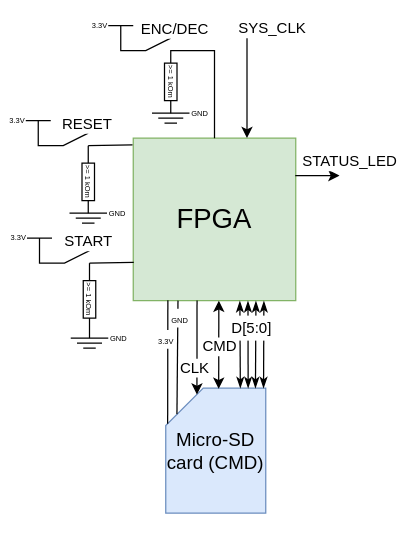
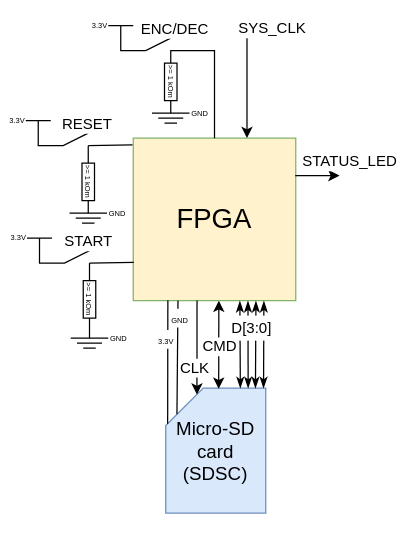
  <mxCell id="0" />
  <mxCell id="1" parent="0" />
- <mxCell id="2" value="&lt;font style=&quot;font-size: 15px;&quot;&gt;Micro-SD card (CMD)&lt;/font&gt;" style="shape=card;whiteSpace=wrap;html=1;fillColor=#dae8fc;strokeColor=#6c8ebf;" parent="1" vertex="1"><mxGeometry x="132" y="310" width="80" height="100" as="geometry" /></mxCell>
- <mxCell id="3" value="&lt;font style=&quot;font-size: 22px;&quot;&gt;FPGA&lt;/font&gt;" style="whiteSpace=wrap;html=1;aspect=fixed;fillColor=#d5e8d4;strokeColor=#82b366;" parent="1" vertex="1"><mxGeometry x="106" y="110" width="130" height="130" as="geometry" /></mxCell>
+ <mxCell id="2" value="&lt;font style=&quot;font-size: 15px;&quot;&gt;Micro-SD card (SDSC)&lt;/font&gt;" style="shape=card;whiteSpace=wrap;html=1;fillColor=#dae8fc;strokeColor=#6c8ebf;" parent="1" vertex="1"><mxGeometry x="132" y="310" width="80" height="100" as="geometry" /></mxCell>
+ <mxCell id="3" value="&lt;font style=&quot;font-size: 22px;&quot;&gt;FPGA&lt;/font&gt;" style="whiteSpace=wrap;html=1;aspect=fixed;fillColor=#fff2cc;strokeColor=#82b366;" parent="1" vertex="1"><mxGeometry x="106" y="110" width="130" height="130" as="geometry" /></mxCell>
  <mxCell id="4" value="" style="endArrow=classicThin;html=1;rounded=0;fontSize=22;entryX=0.804;entryY=1.003;entryDx=0;entryDy=0;exitX=0.978;exitY=0;exitDx=0;exitDy=0;exitPerimeter=0;startArrow=classicThin;startFill=1;endFill=1;entryPerimeter=0;" parent="1" source="2" edge="1"><mxGeometry width="50" height="50" relative="1" as="geometry"><mxPoint x="210.28" y="309.5" as="sourcePoint" /><mxPoint x="210.52" y="240.39" as="targetPoint" /></mxGeometry></mxCell>
  <mxCell id="5" value="" style="endArrow=classicThin;html=1;rounded=0;fontSize=22;entryX=0.755;entryY=1.003;entryDx=0;entryDy=0;exitX=0.897;exitY=0;exitDx=0;exitDy=0;exitPerimeter=0;startArrow=classicThin;startFill=1;endFill=1;entryPerimeter=0;" parent="1" source="2" target="3" edge="1"><mxGeometry width="50" height="50" relative="1" as="geometry"><mxPoint x="203.72" y="310.4" as="sourcePoint" /><mxPoint x="204.22" y="240.5" as="targetPoint" /></mxGeometry></mxCell>
  <mxCell id="6" value="" style="endArrow=classicThin;html=1;rounded=0;fontSize=22;exitX=0.824;exitY=0;exitDx=0;exitDy=0;exitPerimeter=0;startArrow=classicThin;startFill=1;endFill=1;entryX=0.706;entryY=1.003;entryDx=0;entryDy=0;entryPerimeter=0;" parent="1" source="2" edge="1"><mxGeometry width="50" height="50" relative="1" as="geometry"><mxPoint x="197.88" y="309.8" as="sourcePoint" /><mxPoint x="197.78" y="240.39" as="targetPoint" /></mxGeometry></mxCell>
  <mxCell id="7" value="" style="endArrow=classicThin;html=1;rounded=0;fontSize=22;entryX=0.656;entryY=1.003;entryDx=0;entryDy=0;exitX=0.746;exitY=0;exitDx=0;exitDy=0;exitPerimeter=0;startArrow=classicThin;startFill=1;endFill=1;entryPerimeter=0;" parent="1" source="2" target="3" edge="1"><mxGeometry width="50" height="50" relative="1" as="geometry"><mxPoint x="191.68" y="309.6" as="sourcePoint" /><mxPoint x="191.22" y="240.5" as="targetPoint" /></mxGeometry></mxCell>
- <mxCell id="8" value="D[5:0]" style="text;html=1;strokeColor=none;fillColor=default;align=center;verticalAlign=middle;whiteSpace=wrap;rounded=0;fontSize=12;" parent="1" vertex="1"><mxGeometry x="181" y="252" width="40" height="20" as="geometry" /></mxCell>
+ <mxCell id="8" value="D[3:0]" style="text;html=1;strokeColor=none;fillColor=default;align=center;verticalAlign=middle;whiteSpace=wrap;rounded=0;fontSize=12;" parent="1" vertex="1"><mxGeometry x="181" y="252" width="40" height="20" as="geometry" /></mxCell>
  <mxCell id="9" value="" style="endArrow=classic;html=1;rounded=0;fontSize=12;exitX=0.392;exitY=0.005;exitDx=0;exitDy=0;exitPerimeter=0;entryX=0.442;entryY=1;entryDx=0;entryDy=0;entryPerimeter=0;startArrow=classic;startFill=1;endFill=1;" parent="1" edge="1"><mxGeometry width="50" height="50" relative="1" as="geometry"><mxPoint x="174.36" y="310.5" as="sourcePoint" /><mxPoint x="174.46" y="240" as="targetPoint" /></mxGeometry></mxCell>
  <mxCell id="10" value="CMD" style="edgeLabel;html=1;align=center;verticalAlign=middle;resizable=0;points=[];fontSize=12;" parent="9" vertex="1" connectable="0"><mxGeometry x="0.102" relative="1" as="geometry"><mxPoint y="5" as="offset" /></mxGeometry></mxCell>
  <mxCell id="11" value="" style="endArrow=none;html=1;rounded=0;fontSize=12;exitX=0.312;exitY=0.051;exitDx=0;exitDy=0;exitPerimeter=0;entryX=0.331;entryY=0.999;entryDx=0;entryDy=0;entryPerimeter=0;startArrow=classic;startFill=1;" parent="1" source="2" edge="1"><mxGeometry width="50" height="50" relative="1" as="geometry"><mxPoint x="156.96" y="313" as="sourcePoint" /><mxPoint x="157.03" y="239.87" as="targetPoint" /></mxGeometry></mxCell>
  <mxCell id="12" value="CLK" style="edgeLabel;html=1;align=center;verticalAlign=middle;resizable=0;points=[];fontSize=12;" parent="11" vertex="1" connectable="0"><mxGeometry x="0.102" relative="1" as="geometry"><mxPoint x="-2" y="19" as="offset" /></mxGeometry></mxCell>
  <mxCell id="13" value="" style="endArrow=none;html=1;rounded=0;fontSize=12;entryX=0.331;entryY=0.999;entryDx=0;entryDy=0;entryPerimeter=0;exitX=0.112;exitY=0.208;exitDx=0;exitDy=0;exitPerimeter=0;" parent="1" source="2" edge="1"><mxGeometry width="50" height="50" relative="1" as="geometry"><mxPoint x="141" y="330" as="sourcePoint" /><mxPoint x="141.79" y="240" as="targetPoint" /></mxGeometry></mxCell>
  <mxCell id="14" value="&lt;font style=&quot;font-size: 6px;&quot;&gt;GND&lt;/font&gt;" style="edgeLabel;html=1;align=center;verticalAlign=middle;resizable=0;points=[];fontSize=12;" parent="13" vertex="1" connectable="0"><mxGeometry x="0.102" relative="1" as="geometry"><mxPoint x="1" y="-27" as="offset" /></mxGeometry></mxCell>
  <mxCell id="15" value="" style="endArrow=none;html=1;rounded=0;fontSize=12;exitX=0.019;exitY=0.285;exitDx=0;exitDy=0;exitPerimeter=0;entryX=0.213;entryY=0.997;entryDx=0;entryDy=0;entryPerimeter=0;" parent="1" source="2" target="3" edge="1"><mxGeometry width="50" height="50" relative="1" as="geometry"><mxPoint x="132" y="323.73" as="sourcePoint" /><mxPoint x="132.79" y="240" as="targetPoint" /></mxGeometry></mxCell>
  <mxCell id="16" value="&lt;font style=&quot;font-size: 6px;&quot;&gt;3.3V&lt;/font&gt;" style="edgeLabel;html=1;align=center;verticalAlign=middle;resizable=0;points=[];fontSize=12;" parent="15" vertex="1" connectable="0"><mxGeometry x="0.102" relative="1" as="geometry"><mxPoint x="-2" y="-14" as="offset" /></mxGeometry></mxCell>
  <mxCell id="17" value="" style="endArrow=none;html=1;rounded=0;fontSize=6;entryX=0.003;entryY=0.765;entryDx=0;entryDy=0;entryPerimeter=0;" parent="1" target="3" edge="1"><mxGeometry width="50" height="50" relative="1" as="geometry"><mxPoint x="71" y="210" as="sourcePoint" /><mxPoint x="111" y="180" as="targetPoint" /></mxGeometry></mxCell>
  <mxCell id="18" value="" style="endArrow=none;html=1;rounded=0;fontSize=6;" parent="1" edge="1"><mxGeometry width="50" height="50" relative="1" as="geometry"><mxPoint x="21" y="190" as="sourcePoint" /><mxPoint x="71" y="200" as="targetPoint" /><Array as="points"><mxPoint x="41" y="190" /><mxPoint x="31" y="190" /><mxPoint x="31" y="210" /><mxPoint x="51" y="210" /></Array></mxGeometry></mxCell>
  <mxCell id="19" value="3.3V" style="edgeLabel;html=1;align=center;verticalAlign=middle;resizable=0;points=[];fontSize=6;" parent="18" vertex="1" connectable="0"><mxGeometry x="-0.872" y="1" relative="1" as="geometry"><mxPoint x="-14" as="offset" /></mxGeometry></mxCell>
  <mxCell id="20" value="&lt;font style=&quot;font-size: 12px;&quot;&gt;START&lt;/font&gt;" style="edgeLabel;html=1;align=center;verticalAlign=middle;resizable=0;points=[];fontSize=6;" parent="18" vertex="1" connectable="0"><mxGeometry x="0.851" y="1" relative="1" as="geometry"><mxPoint x="6" y="-10" as="offset" /></mxGeometry></mxCell>
  <mxCell id="21" value="" style="endArrow=none;html=1;rounded=0;fontSize=6;" parent="1" target="22" edge="1"><mxGeometry width="50" height="50" relative="1" as="geometry"><mxPoint x="71" y="210" as="sourcePoint" /><mxPoint x="71" y="190" as="targetPoint" /></mxGeometry></mxCell>
  <mxCell id="22" value="&amp;gt;= 1 kOm" style="rounded=0;whiteSpace=wrap;html=1;fontSize=6;fillColor=default;rotation=90;" parent="1" vertex="1"><mxGeometry x="56" y="234" width="30" height="10" as="geometry" /></mxCell>
  <mxCell id="23" value="" style="endArrow=none;html=1;rounded=0;fontSize=6;entryX=1;entryY=0.5;entryDx=0;entryDy=0;" parent="1" target="22" edge="1"><mxGeometry width="50" height="50" relative="1" as="geometry"><mxPoint x="71" y="270" as="sourcePoint" /><mxPoint x="81" y="250" as="targetPoint" /></mxGeometry></mxCell>
  <mxCell id="24" value="" style="endArrow=none;html=1;rounded=0;fontSize=6;" parent="1" edge="1"><mxGeometry width="50" height="50" relative="1" as="geometry"><mxPoint x="56" y="270" as="sourcePoint" /><mxPoint x="86" y="270" as="targetPoint" /></mxGeometry></mxCell>
  <mxCell id="25" value="GND" style="edgeLabel;html=1;align=center;verticalAlign=middle;resizable=0;points=[];fontSize=6;" parent="24" vertex="1" connectable="0"><mxGeometry x="0.433" relative="1" as="geometry"><mxPoint x="16" as="offset" /></mxGeometry></mxCell>
  <mxCell id="26" value="" style="endArrow=none;html=1;rounded=0;fontSize=6;" parent="1" edge="1"><mxGeometry width="50" height="50" relative="1" as="geometry"><mxPoint x="61" y="274" as="sourcePoint" /><mxPoint x="81" y="274" as="targetPoint" /></mxGeometry></mxCell>
  <mxCell id="27" value="" style="endArrow=none;html=1;rounded=0;fontSize=6;" parent="1" edge="1"><mxGeometry width="50" height="50" relative="1" as="geometry"><mxPoint x="66" y="278" as="sourcePoint" /><mxPoint x="76" y="278" as="targetPoint" /></mxGeometry></mxCell>
  <mxCell id="28" value="" style="endArrow=none;html=1;rounded=0;fontSize=6;entryX=0.003;entryY=0.765;entryDx=0;entryDy=0;entryPerimeter=0;" parent="1" edge="1"><mxGeometry width="50" height="50" relative="1" as="geometry"><mxPoint x="70" y="116" as="sourcePoint" /><mxPoint x="105.39" y="115.45" as="targetPoint" /></mxGeometry></mxCell>
  <mxCell id="29" value="" style="endArrow=none;html=1;rounded=0;fontSize=6;" parent="1" edge="1"><mxGeometry width="50" height="50" relative="1" as="geometry"><mxPoint x="20" y="96" as="sourcePoint" /><mxPoint x="70" y="106" as="targetPoint" /><Array as="points"><mxPoint x="40" y="96" /><mxPoint x="30" y="96" /><mxPoint x="30" y="116" /><mxPoint x="50" y="116" /></Array></mxGeometry></mxCell>
  <mxCell id="30" value="3.3V" style="edgeLabel;html=1;align=center;verticalAlign=middle;resizable=0;points=[];fontSize=6;" parent="29" vertex="1" connectable="0"><mxGeometry x="-0.872" y="1" relative="1" as="geometry"><mxPoint x="-14" as="offset" /></mxGeometry></mxCell>
  <mxCell id="31" value="&lt;font style=&quot;font-size: 12px;&quot;&gt;RESET&lt;/font&gt;" style="edgeLabel;html=1;align=center;verticalAlign=middle;resizable=0;points=[];fontSize=6;" parent="29" vertex="1" connectable="0"><mxGeometry x="0.851" y="1" relative="1" as="geometry"><mxPoint x="6" y="-10" as="offset" /></mxGeometry></mxCell>
  <mxCell id="32" value="" style="endArrow=none;html=1;rounded=0;fontSize=6;" parent="1" target="33" edge="1"><mxGeometry width="50" height="50" relative="1" as="geometry"><mxPoint x="70" y="116" as="sourcePoint" /><mxPoint x="70" y="96" as="targetPoint" /></mxGeometry></mxCell>
  <mxCell id="33" value="&amp;gt;= 1 kOm" style="rounded=0;whiteSpace=wrap;html=1;fontSize=6;fillColor=default;rotation=90;" parent="1" vertex="1"><mxGeometry x="55" y="140" width="30" height="10" as="geometry" /></mxCell>
  <mxCell id="34" value="" style="endArrow=none;html=1;rounded=0;fontSize=6;entryX=1;entryY=0.5;entryDx=0;entryDy=0;" parent="1" target="33" edge="1"><mxGeometry width="50" height="50" relative="1" as="geometry"><mxPoint x="70" y="170" as="sourcePoint" /><mxPoint x="80" y="156" as="targetPoint" /></mxGeometry></mxCell>
  <mxCell id="35" value="" style="endArrow=none;html=1;rounded=0;fontSize=6;" parent="1" edge="1"><mxGeometry width="50" height="50" relative="1" as="geometry"><mxPoint x="55" y="170" as="sourcePoint" /><mxPoint x="85" y="170" as="targetPoint" /></mxGeometry></mxCell>
  <mxCell id="36" value="GND" style="edgeLabel;html=1;align=center;verticalAlign=middle;resizable=0;points=[];fontSize=6;" parent="35" vertex="1" connectable="0"><mxGeometry x="0.433" relative="1" as="geometry"><mxPoint x="16" as="offset" /></mxGeometry></mxCell>
  <mxCell id="37" value="" style="endArrow=none;html=1;rounded=0;fontSize=6;" parent="1" edge="1"><mxGeometry width="50" height="50" relative="1" as="geometry"><mxPoint x="60" y="174" as="sourcePoint" /><mxPoint x="80" y="174" as="targetPoint" /></mxGeometry></mxCell>
  <mxCell id="38" value="" style="endArrow=none;html=1;rounded=0;fontSize=6;" parent="1" edge="1"><mxGeometry width="50" height="50" relative="1" as="geometry"><mxPoint x="65" y="178" as="sourcePoint" /><mxPoint x="75" y="178" as="targetPoint" /></mxGeometry></mxCell>
  <mxCell id="39" value="" style="endArrow=classic;html=1;rounded=0;fontSize=6;exitX=0.997;exitY=0.231;exitDx=0;exitDy=0;exitPerimeter=0;" parent="1" source="3" edge="1"><mxGeometry width="50" height="50" relative="1" as="geometry"><mxPoint x="131" y="160" as="sourcePoint" /><mxPoint x="271" y="140" as="targetPoint" /></mxGeometry></mxCell>
  <mxCell id="40" value="&lt;font style=&quot;font-size: 12px;&quot;&gt;STATUS_LED&lt;/font&gt;" style="edgeLabel;html=1;align=center;verticalAlign=middle;resizable=0;points=[];fontSize=6;" parent="39" vertex="1" connectable="0"><mxGeometry x="0.698" relative="1" as="geometry"><mxPoint x="13" y="-12" as="offset" /></mxGeometry></mxCell>
  <mxCell id="41" value="" style="endArrow=none;html=1;rounded=0;fontSize=6;entryX=0.5;entryY=0;entryDx=0;entryDy=0;exitX=0;exitY=0.5;exitDx=0;exitDy=0;" parent="1" target="3" edge="1" source="45"><mxGeometry width="50" height="50" relative="1" as="geometry"><mxPoint x="136" y="36" as="sourcePoint" /><mxPoint x="191" y="35" as="targetPoint" /><Array as="points"><mxPoint x="136" y="40" /><mxPoint x="171" y="40" /></Array></mxGeometry></mxCell>
  <mxCell id="42" value="" style="endArrow=none;html=1;rounded=0;fontSize=6;" parent="1" edge="1"><mxGeometry width="50" height="50" relative="1" as="geometry"><mxPoint x="86" y="20" as="sourcePoint" /><mxPoint x="136" y="30" as="targetPoint" /><Array as="points"><mxPoint x="106" y="20" /><mxPoint x="96" y="20" /><mxPoint x="96" y="40" /><mxPoint x="116" y="40" /></Array></mxGeometry></mxCell>
  <mxCell id="43" value="3.3V" style="edgeLabel;html=1;align=center;verticalAlign=middle;resizable=0;points=[];fontSize=6;" parent="42" vertex="1" connectable="0"><mxGeometry x="-0.872" y="1" relative="1" as="geometry"><mxPoint x="-14" as="offset" /></mxGeometry></mxCell>
  <mxCell id="44" value="&lt;font style=&quot;font-size: 12px;&quot;&gt;ENC/DEC&lt;/font&gt;" style="edgeLabel;html=1;align=center;verticalAlign=middle;resizable=0;points=[];fontSize=6;" parent="42" vertex="1" connectable="0"><mxGeometry x="0.851" y="1" relative="1" as="geometry"><mxPoint x="10" y="-10" as="offset" /></mxGeometry></mxCell>
  <mxCell id="45" value="&amp;gt;= 1 kOm" style="rounded=0;whiteSpace=wrap;html=1;fontSize=6;fillColor=default;rotation=90;" parent="1" vertex="1"><mxGeometry x="121" y="60" width="30" height="10" as="geometry" /></mxCell>
  <mxCell id="46" value="" style="endArrow=none;html=1;rounded=0;fontSize=6;entryX=1;entryY=0.5;entryDx=0;entryDy=0;" parent="1" target="45" edge="1"><mxGeometry width="50" height="50" relative="1" as="geometry"><mxPoint x="136" y="90" as="sourcePoint" /><mxPoint x="146" y="76" as="targetPoint" /></mxGeometry></mxCell>
  <mxCell id="47" value="" style="endArrow=none;html=1;rounded=0;fontSize=6;" parent="1" edge="1"><mxGeometry width="50" height="50" relative="1" as="geometry"><mxPoint x="121" y="90" as="sourcePoint" /><mxPoint x="151" y="90" as="targetPoint" /></mxGeometry></mxCell>
  <mxCell id="48" value="GND" style="edgeLabel;html=1;align=center;verticalAlign=middle;resizable=0;points=[];fontSize=6;" parent="47" vertex="1" connectable="0"><mxGeometry x="0.433" relative="1" as="geometry"><mxPoint x="16" as="offset" /></mxGeometry></mxCell>
  <mxCell id="49" value="" style="endArrow=none;html=1;rounded=0;fontSize=6;" parent="1" edge="1"><mxGeometry width="50" height="50" relative="1" as="geometry"><mxPoint x="126" y="94" as="sourcePoint" /><mxPoint x="146" y="94" as="targetPoint" /></mxGeometry></mxCell>
  <mxCell id="50" value="" style="endArrow=none;html=1;rounded=0;fontSize=6;" parent="1" edge="1"><mxGeometry width="50" height="50" relative="1" as="geometry"><mxPoint x="131" y="98" as="sourcePoint" /><mxPoint x="141" y="98" as="targetPoint" /></mxGeometry></mxCell>
  <mxCell id="51" value="" style="endArrow=classic;html=1;rounded=0;fontSize=12;fontColor=#0000FF;strokeColor=#000000;" edge="1" parent="1"><mxGeometry width="50" height="50" relative="1" as="geometry"><mxPoint x="197" y="30" as="sourcePoint" /><mxPoint x="197" y="110" as="targetPoint" /></mxGeometry></mxCell>
  <mxCell id="52" value="&lt;font color=&quot;#000000&quot;&gt;SYS_CLK&lt;/font&gt;" style="edgeLabel;html=1;align=center;verticalAlign=middle;resizable=0;points=[];fontSize=12;fontColor=#0000FF;" vertex="1" connectable="0" parent="51"><mxGeometry x="-0.921" y="-1" relative="1" as="geometry"><mxPoint x="20" y="-12" as="offset" /></mxGeometry></mxCell>
